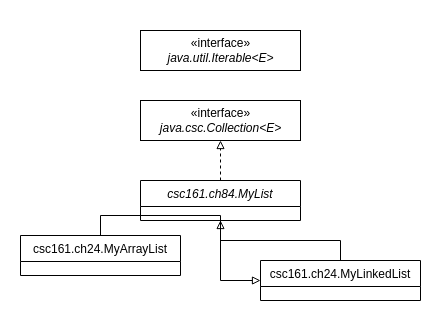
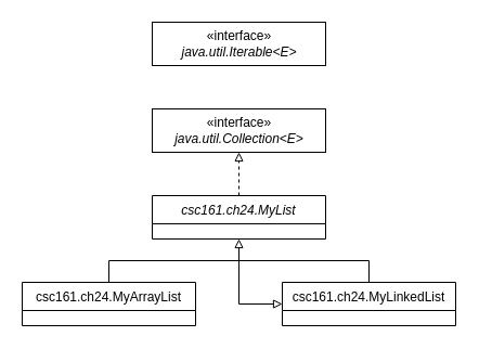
  <mxCell id="0" />
  <mxCell id="1" parent="0" />
  <mxCell id="2" style="edgeStyle=orthogonalEdgeStyle;rounded=0;orthogonalLoop=1;jettySize=auto;html=1;exitX=0.5;exitY=0;exitDx=0;exitDy=0;endArrow=block;endFill=0;" edge="1" parent="1" source="3" target="5"><mxGeometry relative="1" as="geometry"><mxPoint x="220" y="220" as="targetPoint" /></mxGeometry></mxCell>
- <mxCell id="3" value="csc161.ch24.MyArrayList" style="swimlane;fontStyle=0;childLayout=stackLayout;horizontal=1;startSize=26;fillColor=none;horizontalStack=0;resizeParent=1;resizeParentMax=0;resizeLast=0;collapsible=1;marginBottom=0;" vertex="1" parent="1"><mxGeometry x="20" y="235" width="160" height="40" as="geometry" /></mxCell>
+ <mxCell id="3" value="csc161.ch24.MyArrayList" style="swimlane;fontStyle=0;childLayout=stackLayout;horizontal=1;startSize=26;fillColor=none;horizontalStack=0;resizeParent=1;resizeParentMax=0;resizeLast=0;collapsible=1;marginBottom=0;" vertex="1" parent="1"><mxGeometry x="20" y="260" width="160" height="40" as="geometry" /></mxCell>
  <mxCell id="4" style="edgeStyle=orthogonalEdgeStyle;rounded=0;orthogonalLoop=1;jettySize=auto;html=1;entryX=0.5;entryY=1;entryDx=0;entryDy=0;exitX=0.5;exitY=0;exitDx=0;exitDy=0;endArrow=block;endFill=0;" edge="1" parent="1" source="5" target="7"><mxGeometry relative="1" as="geometry" /></mxCell>
  <mxCell id="5" value="csc161.ch24.MyLinkedList" style="swimlane;fontStyle=0;childLayout=stackLayout;horizontal=1;startSize=26;fillColor=none;horizontalStack=0;resizeParent=1;resizeParentMax=0;resizeLast=0;collapsible=1;marginBottom=0;" vertex="1" parent="1"><mxGeometry x="260" y="260" width="160" height="40" as="geometry" /></mxCell>
  <mxCell id="6" style="edgeStyle=orthogonalEdgeStyle;rounded=0;orthogonalLoop=1;jettySize=auto;html=1;entryX=0.5;entryY=1;entryDx=0;entryDy=0;endArrow=block;endFill=0;dashed=1;" edge="1" parent="1" source="7" target="8"><mxGeometry relative="1" as="geometry" /></mxCell>
- <mxCell id="7" value="csc161.ch84.MyList" style="swimlane;fontStyle=2;childLayout=stackLayout;horizontal=1;startSize=26;fillColor=none;horizontalStack=0;resizeParent=1;resizeParentMax=0;resizeLast=0;collapsible=1;marginBottom=0;" vertex="1" parent="1"><mxGeometry x="140" y="180" width="160" height="40" as="geometry" /></mxCell>
- <mxCell id="8" value="«interface»&lt;br&gt;&lt;i&gt;java.csc.Collection&amp;lt;E&amp;gt;&lt;/i&gt;" style="html=1;" vertex="1" parent="1"><mxGeometry x="140" y="100" width="160" height="40" as="geometry" /></mxCell>
- <mxCell id="9" value="«interface»&lt;br&gt;&lt;i&gt;java.util.Iterable&amp;lt;E&amp;gt;&lt;/i&gt;" style="html=1;" vertex="1" parent="1"><mxGeometry x="140" y="30" width="160" height="40" as="geometry" /></mxCell>
+ <mxCell id="7" value="csc161.ch24.MyList" style="swimlane;fontStyle=2;childLayout=stackLayout;horizontal=1;startSize=26;fillColor=none;horizontalStack=0;resizeParent=1;resizeParentMax=0;resizeLast=0;collapsible=1;marginBottom=0;" vertex="1" parent="1"><mxGeometry x="140" y="180" width="160" height="40" as="geometry" /></mxCell>
+ <mxCell id="8" value="«interface»&lt;br&gt;&lt;i&gt;java.util.Collection&amp;lt;E&amp;gt;&lt;/i&gt;" style="html=1;" vertex="1" parent="1"><mxGeometry x="140" y="100" width="160" height="40" as="geometry" /></mxCell>
+ <mxCell id="9" value="«interface»&lt;br&gt;&lt;i&gt;java.util.Iterable&amp;lt;E&amp;gt;&lt;/i&gt;" style="html=1;" vertex="1" parent="1"><mxGeometry x="140" y="20" width="160" height="40" as="geometry" /></mxCell>
